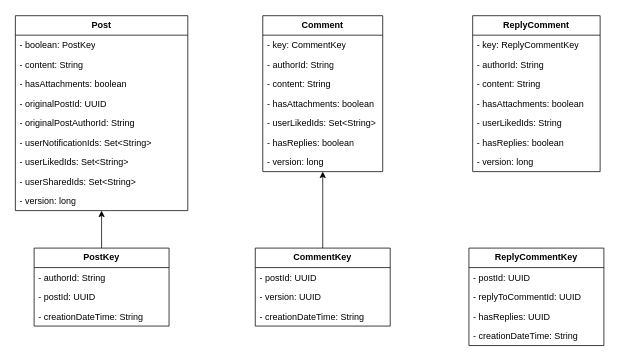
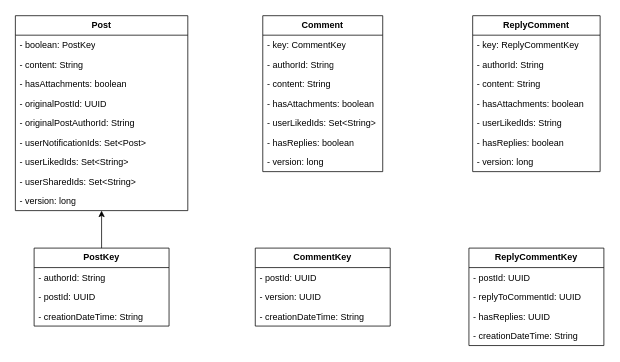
  <mxCell id="0" />
  <mxCell id="1" parent="0" />
  <mxCell id="2" value="&lt;b&gt;Post&lt;/b&gt;" style="swimlane;fontStyle=0;childLayout=stackLayout;horizontal=1;startSize=26;fillColor=none;horizontalStack=0;resizeParent=1;resizeParentMax=0;resizeLast=0;collapsible=1;marginBottom=0;whiteSpace=wrap;html=1;" vertex="1" parent="1"><mxGeometry x="20" y="20" width="230" height="260" as="geometry" /></mxCell>
  <mxCell id="3" value="- boolean: PostKey" style="text;strokeColor=none;fillColor=none;align=left;verticalAlign=top;spacingLeft=4;spacingRight=4;overflow=hidden;rotatable=0;points=[[0,0.5],[1,0.5]];portConstraint=eastwest;whiteSpace=wrap;html=1;" vertex="1" parent="2"><mxGeometry y="26" width="230" height="26" as="geometry" /></mxCell>
  <mxCell id="4" value="- content: String&lt;span style=&quot;white-space: pre;&quot;&gt;&#09;&lt;/span&gt;" style="text;strokeColor=none;fillColor=none;align=left;verticalAlign=top;spacingLeft=4;spacingRight=4;overflow=hidden;rotatable=0;points=[[0,0.5],[1,0.5]];portConstraint=eastwest;whiteSpace=wrap;html=1;" vertex="1" parent="2"><mxGeometry y="52" width="230" height="26" as="geometry" /></mxCell>
  <mxCell id="5" value="- hasAttachments: boolean" style="text;strokeColor=none;fillColor=none;align=left;verticalAlign=top;spacingLeft=4;spacingRight=4;overflow=hidden;rotatable=0;points=[[0,0.5],[1,0.5]];portConstraint=eastwest;whiteSpace=wrap;html=1;" vertex="1" parent="2"><mxGeometry y="78" width="230" height="26" as="geometry" /></mxCell>
  <mxCell id="6" value="- originalPostId: UUID" style="text;strokeColor=none;fillColor=none;align=left;verticalAlign=top;spacingLeft=4;spacingRight=4;overflow=hidden;rotatable=0;points=[[0,0.5],[1,0.5]];portConstraint=eastwest;whiteSpace=wrap;html=1;" vertex="1" parent="2"><mxGeometry y="104" width="230" height="26" as="geometry" /></mxCell>
  <mxCell id="7" value="- originalPostAuthorId: String" style="text;strokeColor=none;fillColor=none;align=left;verticalAlign=top;spacingLeft=4;spacingRight=4;overflow=hidden;rotatable=0;points=[[0,0.5],[1,0.5]];portConstraint=eastwest;whiteSpace=wrap;html=1;" vertex="1" parent="2"><mxGeometry y="130" width="230" height="26" as="geometry" /></mxCell>
- <mxCell id="8" value="&lt;span style=&quot;font-weight: normal;&quot;&gt;- userNotificationIds: Set&amp;lt;String&amp;gt;&lt;/span&gt;" style="text;strokeColor=none;fillColor=none;align=left;verticalAlign=top;spacingLeft=4;spacingRight=4;overflow=hidden;rotatable=0;points=[[0,0.5],[1,0.5]];portConstraint=eastwest;whiteSpace=wrap;html=1;fontStyle=1" vertex="1" parent="2"><mxGeometry y="156" width="230" height="26" as="geometry" /></mxCell>
+ <mxCell id="8" value="&lt;span style=&quot;font-weight: normal;&quot;&gt;- userNotificationIds: Set&amp;lt;Post&amp;gt;&lt;/span&gt;" style="text;strokeColor=none;fillColor=none;align=left;verticalAlign=top;spacingLeft=4;spacingRight=4;overflow=hidden;rotatable=0;points=[[0,0.5],[1,0.5]];portConstraint=eastwest;whiteSpace=wrap;html=1;fontStyle=1" vertex="1" parent="2"><mxGeometry y="156" width="230" height="26" as="geometry" /></mxCell>
  <mxCell id="9" value="- userLikedIds: Set&amp;lt;String&amp;gt;" style="text;strokeColor=none;fillColor=none;align=left;verticalAlign=top;spacingLeft=4;spacingRight=4;overflow=hidden;rotatable=0;points=[[0,0.5],[1,0.5]];portConstraint=eastwest;whiteSpace=wrap;html=1;" vertex="1" parent="2"><mxGeometry y="182" width="230" height="26" as="geometry" /></mxCell>
  <mxCell id="10" value="- userSharedIds: Set&amp;lt;String&amp;gt;" style="text;strokeColor=none;fillColor=none;align=left;verticalAlign=top;spacingLeft=4;spacingRight=4;overflow=hidden;rotatable=0;points=[[0,0.5],[1,0.5]];portConstraint=eastwest;whiteSpace=wrap;html=1;" vertex="1" parent="2"><mxGeometry y="208" width="230" height="26" as="geometry" /></mxCell>
  <mxCell id="11" value="- version: long" style="text;strokeColor=none;fillColor=none;align=left;verticalAlign=top;spacingLeft=4;spacingRight=4;overflow=hidden;rotatable=0;points=[[0,0.5],[1,0.5]];portConstraint=eastwest;whiteSpace=wrap;html=1;" vertex="1" parent="2"><mxGeometry y="234" width="230" height="26" as="geometry" /></mxCell>
  <mxCell id="12" style="edgeStyle=orthogonalEdgeStyle;rounded=0;orthogonalLoop=1;jettySize=auto;html=1;" edge="1" parent="1" source="13" target="2"><mxGeometry relative="1" as="geometry" /></mxCell>
  <mxCell id="13" value="&lt;b&gt;PostKey&lt;/b&gt;" style="swimlane;fontStyle=0;childLayout=stackLayout;horizontal=1;startSize=26;fillColor=none;horizontalStack=0;resizeParent=1;resizeParentMax=0;resizeLast=0;collapsible=1;marginBottom=0;whiteSpace=wrap;html=1;" vertex="1" parent="1"><mxGeometry x="45" y="330" width="180" height="104" as="geometry" /></mxCell>
  <mxCell id="14" value="- authorId: String" style="text;strokeColor=none;fillColor=none;align=left;verticalAlign=top;spacingLeft=4;spacingRight=4;overflow=hidden;rotatable=0;points=[[0,0.5],[1,0.5]];portConstraint=eastwest;whiteSpace=wrap;html=1;" vertex="1" parent="13"><mxGeometry y="26" width="180" height="26" as="geometry" /></mxCell>
  <mxCell id="15" value="- postId: UUID" style="text;strokeColor=none;fillColor=none;align=left;verticalAlign=top;spacingLeft=4;spacingRight=4;overflow=hidden;rotatable=0;points=[[0,0.5],[1,0.5]];portConstraint=eastwest;whiteSpace=wrap;html=1;" vertex="1" parent="13"><mxGeometry y="52" width="180" height="26" as="geometry" /></mxCell>
  <mxCell id="16" value="- creationDateTime: String" style="text;strokeColor=none;fillColor=none;align=left;verticalAlign=top;spacingLeft=4;spacingRight=4;overflow=hidden;rotatable=0;points=[[0,0.5],[1,0.5]];portConstraint=eastwest;whiteSpace=wrap;html=1;" vertex="1" parent="13"><mxGeometry y="78" width="180" height="26" as="geometry" /></mxCell>
  <mxCell id="17" value="&lt;b&gt;Comment&lt;/b&gt;" style="swimlane;fontStyle=0;childLayout=stackLayout;horizontal=1;startSize=26;fillColor=none;horizontalStack=0;resizeParent=1;resizeParentMax=0;resizeLast=0;collapsible=1;marginBottom=0;whiteSpace=wrap;html=1;" vertex="1" parent="1"><mxGeometry x="350" y="20" width="160" height="208" as="geometry" /></mxCell>
  <mxCell id="18" value="- key: CommentKey" style="text;strokeColor=none;fillColor=none;align=left;verticalAlign=top;spacingLeft=4;spacingRight=4;overflow=hidden;rotatable=0;points=[[0,0.5],[1,0.5]];portConstraint=eastwest;whiteSpace=wrap;html=1;" vertex="1" parent="17"><mxGeometry y="26" width="160" height="26" as="geometry" /></mxCell>
  <mxCell id="19" value="- authorId: String" style="text;strokeColor=none;fillColor=none;align=left;verticalAlign=top;spacingLeft=4;spacingRight=4;overflow=hidden;rotatable=0;points=[[0,0.5],[1,0.5]];portConstraint=eastwest;whiteSpace=wrap;html=1;" vertex="1" parent="17"><mxGeometry y="52" width="160" height="26" as="geometry" /></mxCell>
  <mxCell id="20" value="- content: String" style="text;strokeColor=none;fillColor=none;align=left;verticalAlign=top;spacingLeft=4;spacingRight=4;overflow=hidden;rotatable=0;points=[[0,0.5],[1,0.5]];portConstraint=eastwest;whiteSpace=wrap;html=1;" vertex="1" parent="17"><mxGeometry y="78" width="160" height="26" as="geometry" /></mxCell>
  <mxCell id="21" value="- hasAttachments: boolean" style="text;strokeColor=none;fillColor=none;align=left;verticalAlign=top;spacingLeft=4;spacingRight=4;overflow=hidden;rotatable=0;points=[[0,0.5],[1,0.5]];portConstraint=eastwest;whiteSpace=wrap;html=1;" vertex="1" parent="17"><mxGeometry y="104" width="160" height="26" as="geometry" /></mxCell>
  <mxCell id="22" value="- userLikedIds: Set&amp;lt;String&amp;gt;" style="text;strokeColor=none;fillColor=none;align=left;verticalAlign=top;spacingLeft=4;spacingRight=4;overflow=hidden;rotatable=0;points=[[0,0.5],[1,0.5]];portConstraint=eastwest;whiteSpace=wrap;html=1;" vertex="1" parent="17"><mxGeometry y="130" width="160" height="26" as="geometry" /></mxCell>
  <mxCell id="23" value="- hasReplies: boolean" style="text;strokeColor=none;fillColor=none;align=left;verticalAlign=top;spacingLeft=4;spacingRight=4;overflow=hidden;rotatable=0;points=[[0,0.5],[1,0.5]];portConstraint=eastwest;whiteSpace=wrap;html=1;" vertex="1" parent="17"><mxGeometry y="156" width="160" height="26" as="geometry" /></mxCell>
  <mxCell id="24" value="- version: long" style="text;strokeColor=none;fillColor=none;align=left;verticalAlign=top;spacingLeft=4;spacingRight=4;overflow=hidden;rotatable=0;points=[[0,0.5],[1,0.5]];portConstraint=eastwest;whiteSpace=wrap;html=1;" vertex="1" parent="17"><mxGeometry y="182" width="160" height="26" as="geometry" /></mxCell>
- <mxCell id="25" style="edgeStyle=orthogonalEdgeStyle;rounded=0;orthogonalLoop=1;jettySize=auto;html=1;" edge="1" parent="1" source="26" target="17"><mxGeometry relative="1" as="geometry" /></mxCell>
  <mxCell id="26" value="&lt;b&gt;CommentKey&lt;/b&gt;" style="swimlane;fontStyle=0;childLayout=stackLayout;horizontal=1;startSize=26;fillColor=none;horizontalStack=0;resizeParent=1;resizeParentMax=0;resizeLast=0;collapsible=1;marginBottom=0;whiteSpace=wrap;html=1;" vertex="1" parent="1"><mxGeometry x="340" y="330" width="180" height="104" as="geometry" /></mxCell>
  <mxCell id="27" value="- postId: UUID" style="text;strokeColor=none;fillColor=none;align=left;verticalAlign=top;spacingLeft=4;spacingRight=4;overflow=hidden;rotatable=0;points=[[0,0.5],[1,0.5]];portConstraint=eastwest;whiteSpace=wrap;html=1;" vertex="1" parent="26"><mxGeometry y="26" width="180" height="26" as="geometry" /></mxCell>
  <mxCell id="28" value="- version: UUID" style="text;strokeColor=none;fillColor=none;align=left;verticalAlign=top;spacingLeft=4;spacingRight=4;overflow=hidden;rotatable=0;points=[[0,0.5],[1,0.5]];portConstraint=eastwest;whiteSpace=wrap;html=1;" vertex="1" parent="26"><mxGeometry y="52" width="180" height="26" as="geometry" /></mxCell>
  <mxCell id="29" value="- creationDateTime: String" style="text;strokeColor=none;fillColor=none;align=left;verticalAlign=top;spacingLeft=4;spacingRight=4;overflow=hidden;rotatable=0;points=[[0,0.5],[1,0.5]];portConstraint=eastwest;whiteSpace=wrap;html=1;" vertex="1" parent="26"><mxGeometry y="78" width="180" height="26" as="geometry" /></mxCell>
  <mxCell id="30" value="&lt;b&gt;ReplyComment&lt;/b&gt;" style="swimlane;fontStyle=0;childLayout=stackLayout;horizontal=1;startSize=26;fillColor=none;horizontalStack=0;resizeParent=1;resizeParentMax=0;resizeLast=0;collapsible=1;marginBottom=0;whiteSpace=wrap;html=1;" vertex="1" parent="1"><mxGeometry x="630" y="20" width="170" height="208" as="geometry" /></mxCell>
  <mxCell id="31" value="- key: ReplyCommentKey" style="text;strokeColor=none;fillColor=none;align=left;verticalAlign=top;spacingLeft=4;spacingRight=4;overflow=hidden;rotatable=0;points=[[0,0.5],[1,0.5]];portConstraint=eastwest;whiteSpace=wrap;html=1;" vertex="1" parent="30"><mxGeometry y="26" width="170" height="26" as="geometry" /></mxCell>
  <mxCell id="32" value="- authorId: String" style="text;strokeColor=none;fillColor=none;align=left;verticalAlign=top;spacingLeft=4;spacingRight=4;overflow=hidden;rotatable=0;points=[[0,0.5],[1,0.5]];portConstraint=eastwest;whiteSpace=wrap;html=1;" vertex="1" parent="30"><mxGeometry y="52" width="170" height="26" as="geometry" /></mxCell>
  <mxCell id="33" value="- content: String" style="text;strokeColor=none;fillColor=none;align=left;verticalAlign=top;spacingLeft=4;spacingRight=4;overflow=hidden;rotatable=0;points=[[0,0.5],[1,0.5]];portConstraint=eastwest;whiteSpace=wrap;html=1;" vertex="1" parent="30"><mxGeometry y="78" width="170" height="26" as="geometry" /></mxCell>
  <mxCell id="34" value="- hasAttachments: boolean" style="text;strokeColor=none;fillColor=none;align=left;verticalAlign=top;spacingLeft=4;spacingRight=4;overflow=hidden;rotatable=0;points=[[0,0.5],[1,0.5]];portConstraint=eastwest;whiteSpace=wrap;html=1;" vertex="1" parent="30"><mxGeometry y="104" width="170" height="26" as="geometry" /></mxCell>
  <mxCell id="35" value="- userLikedIds: String" style="text;strokeColor=none;fillColor=none;align=left;verticalAlign=top;spacingLeft=4;spacingRight=4;overflow=hidden;rotatable=0;points=[[0,0.5],[1,0.5]];portConstraint=eastwest;whiteSpace=wrap;html=1;" vertex="1" parent="30"><mxGeometry y="130" width="170" height="26" as="geometry" /></mxCell>
  <mxCell id="36" value="- hasReplies: boolean" style="text;strokeColor=none;fillColor=none;align=left;verticalAlign=top;spacingLeft=4;spacingRight=4;overflow=hidden;rotatable=0;points=[[0,0.5],[1,0.5]];portConstraint=eastwest;whiteSpace=wrap;html=1;" vertex="1" parent="30"><mxGeometry y="156" width="170" height="26" as="geometry" /></mxCell>
  <mxCell id="37" value="- version: long" style="text;strokeColor=none;fillColor=none;align=left;verticalAlign=top;spacingLeft=4;spacingRight=4;overflow=hidden;rotatable=0;points=[[0,0.5],[1,0.5]];portConstraint=eastwest;whiteSpace=wrap;html=1;" vertex="1" parent="30"><mxGeometry y="182" width="170" height="26" as="geometry" /></mxCell>
  <mxCell id="38" value="&lt;b&gt;ReplyCommentKey&lt;/b&gt;" style="swimlane;fontStyle=0;childLayout=stackLayout;horizontal=1;startSize=26;fillColor=none;horizontalStack=0;resizeParent=1;resizeParentMax=0;resizeLast=0;collapsible=1;marginBottom=0;whiteSpace=wrap;html=1;" vertex="1" parent="1"><mxGeometry x="625" y="330" width="180" height="130" as="geometry" /></mxCell>
  <mxCell id="39" value="- postId: UUID" style="text;strokeColor=none;fillColor=none;align=left;verticalAlign=top;spacingLeft=4;spacingRight=4;overflow=hidden;rotatable=0;points=[[0,0.5],[1,0.5]];portConstraint=eastwest;whiteSpace=wrap;html=1;" vertex="1" parent="38"><mxGeometry y="26" width="180" height="26" as="geometry" /></mxCell>
  <mxCell id="40" value="- replyToCommentId: UUID" style="text;strokeColor=none;fillColor=none;align=left;verticalAlign=top;spacingLeft=4;spacingRight=4;overflow=hidden;rotatable=0;points=[[0,0.5],[1,0.5]];portConstraint=eastwest;whiteSpace=wrap;html=1;" vertex="1" parent="38"><mxGeometry y="52" width="180" height="26" as="geometry" /></mxCell>
  <mxCell id="41" value="- hasReplies: UUID" style="text;strokeColor=none;fillColor=none;align=left;verticalAlign=top;spacingLeft=4;spacingRight=4;overflow=hidden;rotatable=0;points=[[0,0.5],[1,0.5]];portConstraint=eastwest;whiteSpace=wrap;html=1;" vertex="1" parent="38"><mxGeometry y="78" width="180" height="26" as="geometry" /></mxCell>
  <mxCell id="42" value="- creationDateTime: String" style="text;strokeColor=none;fillColor=none;align=left;verticalAlign=top;spacingLeft=4;spacingRight=4;overflow=hidden;rotatable=0;points=[[0,0.5],[1,0.5]];portConstraint=eastwest;whiteSpace=wrap;html=1;" vertex="1" parent="38"><mxGeometry y="104" width="180" height="26" as="geometry" /></mxCell>
